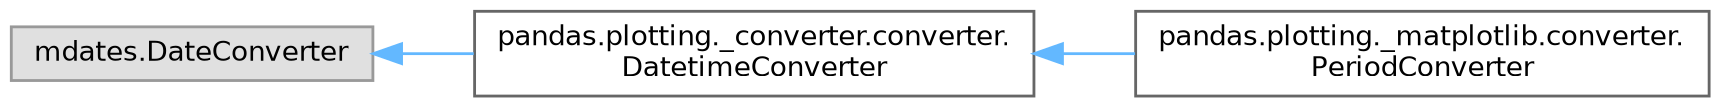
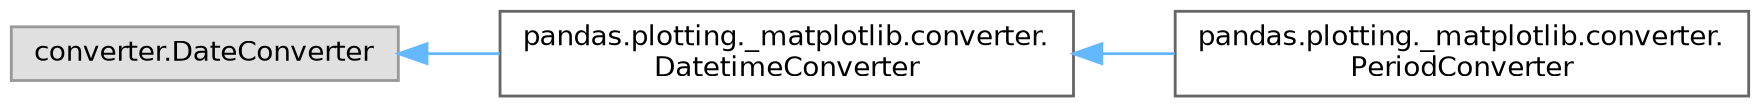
  digraph {
    rankdir=LR
    node [color=grey40 fillcolor=white fontname=Helvetica fontsize=10 shape=box style=filled]
    edge [color=steelblue1 dir=back fontname=Helvetica fontsize=10 labelfontname=Helvetica labelfontsize=10 style=solid]
-   n1 [color=grey60 fillcolor="#E0E0E0" height=0.2 label="mdates.DateConverter" width=0.4]
-   n2 [height=0.2 label="pandas.plotting._converter.converter.\lDatetimeConverter" width=0.4]
+   n1 [color=grey60 fillcolor="#E0E0E0" height=0.2 label="converter.DateConverter" width=0.4]
+   n2 [height=0.2 label="pandas.plotting._matplotlib.converter.\lDatetimeConverter" width=0.4]
    n3 [height=0.2 label="pandas.plotting._matplotlib.converter.\lPeriodConverter" width=0.4]
    n1 -> n2
    n2 -> n3
  }
